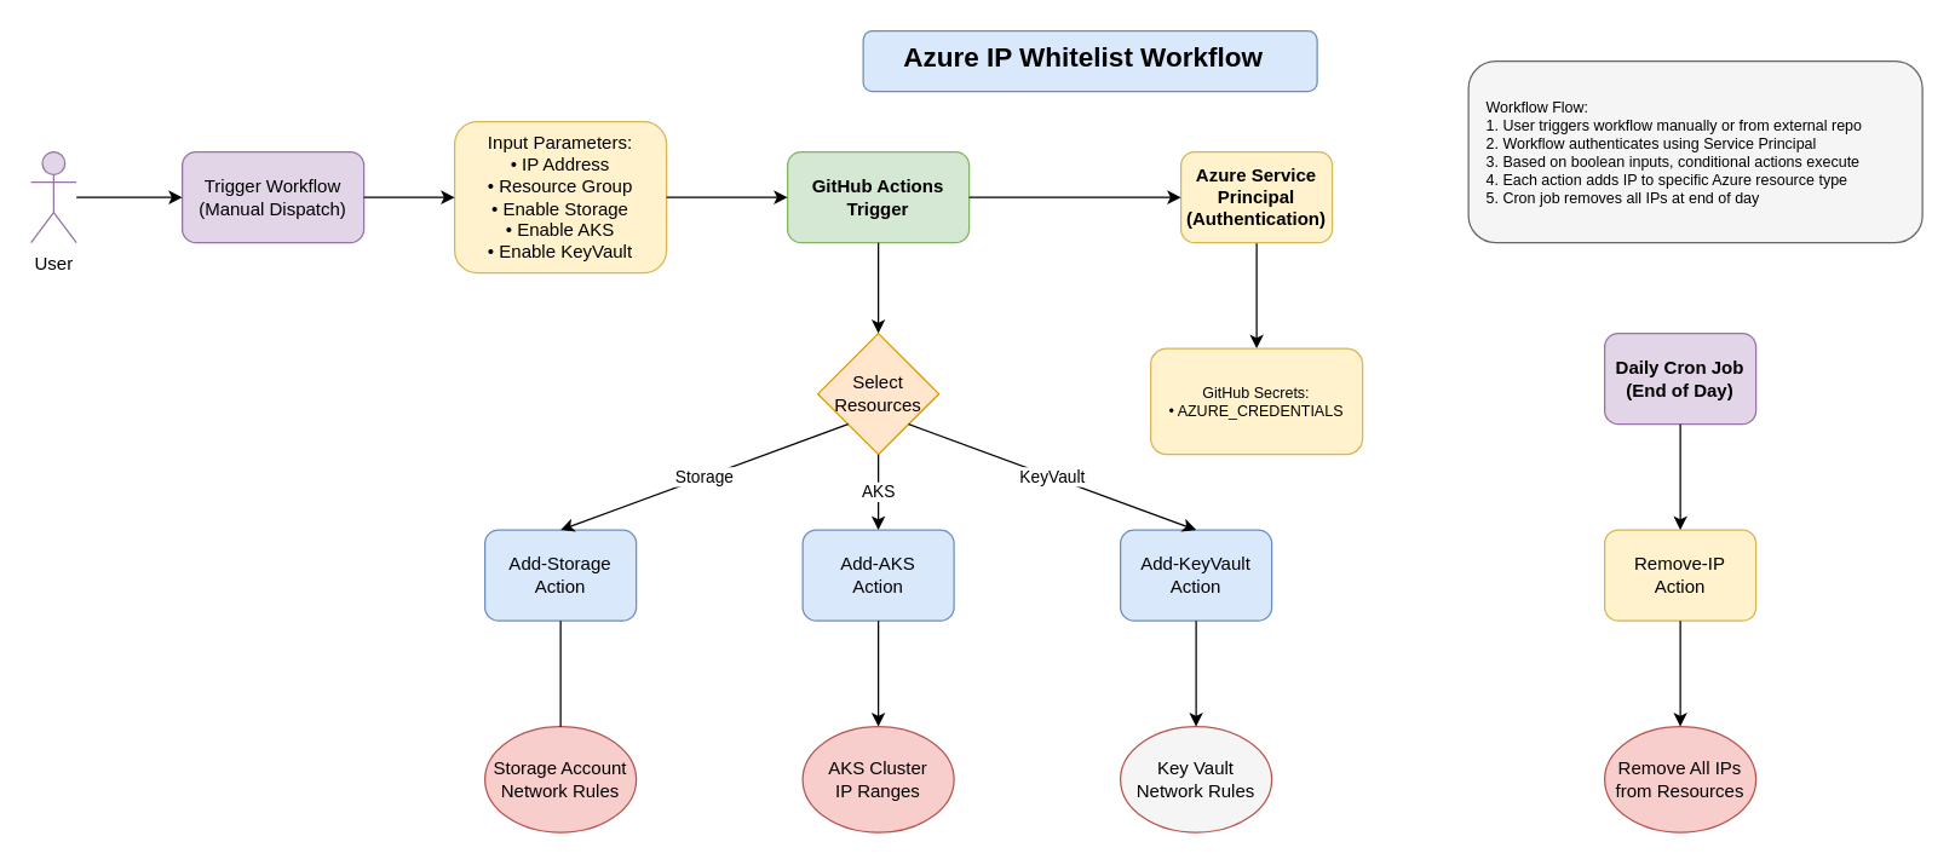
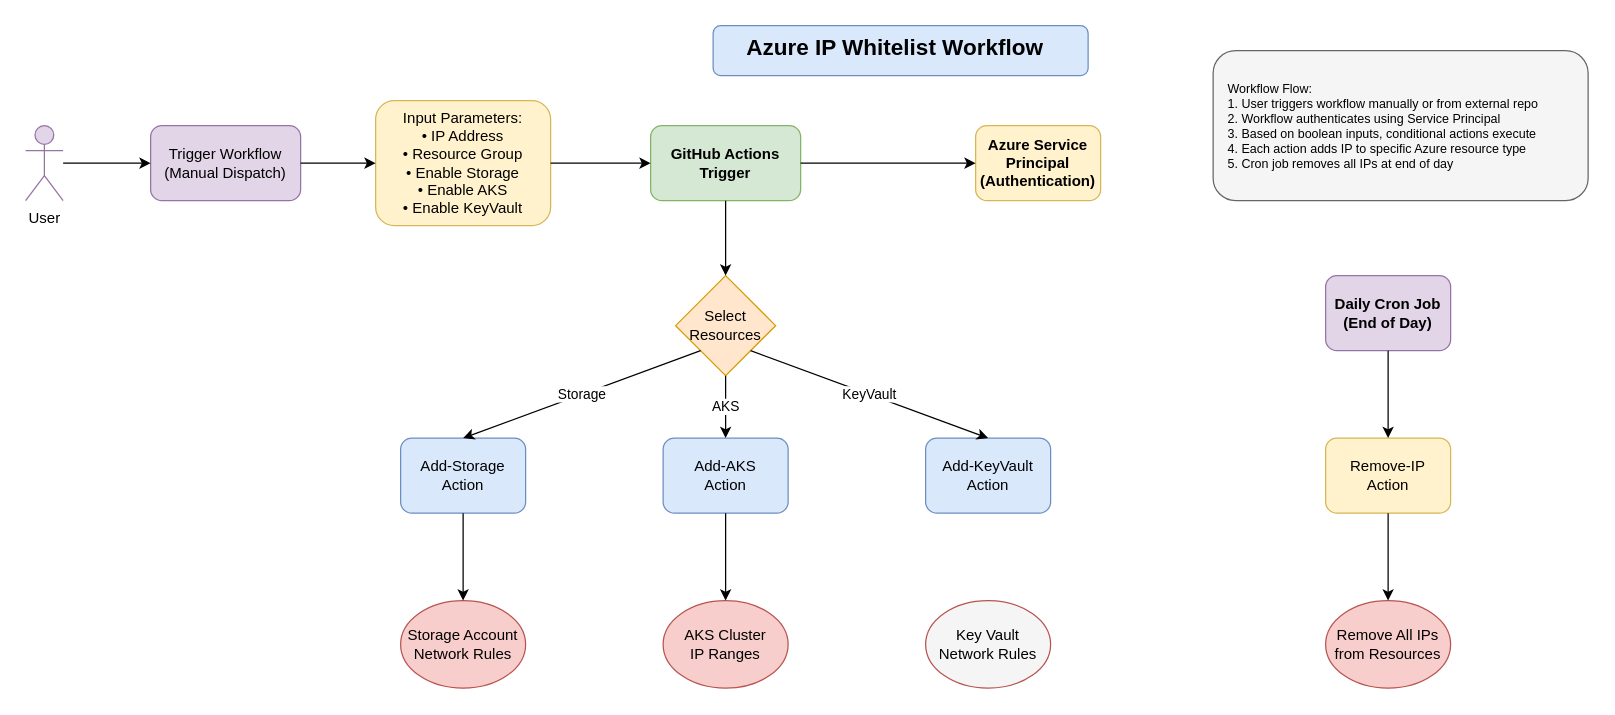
  <mxCell id="0" />
  <mxCell id="1" parent="0" />
  <mxCell id="2" value="     Azure IP Whitelist Workflow" style="text;fontSize=18;fontStyle=1;fillColor=#dae8fc;strokeColor=#6c8ebf;rounded=1;" parent="1" vertex="1"><mxGeometry x="570" y="20" width="300" height="40" as="geometry" /></mxCell>
  <mxCell id="3" value="User" style="shape=umlActor;verticalLabelPosition=bottom;verticalAlign=top;html=1;outlineConnect=0;fillColor=#e1d5e7;strokeColor=#9673a6;" parent="1" vertex="1"><mxGeometry x="20" y="100" width="30" height="60" as="geometry" /></mxCell>
  <mxCell id="4" value="Trigger Workflow&#10;(Manual Dispatch)" style="rounded=1;whiteSpace=wrap;html=1;fillColor=#e1d5e7;strokeColor=#9673a6;" parent="1" vertex="1"><mxGeometry x="120" y="100" width="120" height="60" as="geometry" /></mxCell>
  <mxCell id="5" value="Input Parameters:&#10;• IP Address&#10;• Resource Group&#10;• Enable Storage&#10;• Enable AKS&#10;• Enable KeyVault" style="rounded=1;whiteSpace=wrap;html=1;fillColor=#fff2cc;strokeColor=#d6b656;" parent="1" vertex="1"><mxGeometry x="300" y="80" width="140" height="100" as="geometry" /></mxCell>
  <mxCell id="6" value="GitHub Actions&#10;Trigger" style="rounded=1;whiteSpace=wrap;html=1;fillColor=#d5e8d4;strokeColor=#82b366;fontStyle=1;" parent="1" vertex="1"><mxGeometry x="520" y="100" width="120" height="60" as="geometry" /></mxCell>
- <mxCell id="7" value="" style="edgeStyle=orthogonalEdgeStyle;rounded=0;orthogonalLoop=1;jettySize=auto;html=1;" parent="1" source="8" target="32" edge="1"><mxGeometry relative="1" as="geometry" /></mxCell>
  <mxCell id="8" value="Azure Service Principal&lt;br&gt;(Authentication)" style="rounded=1;whiteSpace=wrap;html=1;fillColor=#fff2cc;strokeColor=#d6b656;fontStyle=1;" parent="1" vertex="1"><mxGeometry x="780" y="100" width="100" height="60" as="geometry" /></mxCell>
  <mxCell id="9" value="Select&#10;Resources" style="rhombus;whiteSpace=wrap;html=1;fillColor=#ffe6cc;strokeColor=#d79b00;" parent="1" vertex="1"><mxGeometry x="540" y="220" width="80" height="80" as="geometry" /></mxCell>
  <mxCell id="10" value="Add-Storage&#10;Action" style="rounded=1;whiteSpace=wrap;html=1;fillColor=#dae8fc;strokeColor=#6c8ebf;" parent="1" vertex="1"><mxGeometry x="320" y="350" width="100" height="60" as="geometry" /></mxCell>
  <mxCell id="11" value="Add-AKS&#10;Action" style="rounded=1;whiteSpace=wrap;html=1;fillColor=#dae8fc;strokeColor=#6c8ebf;" parent="1" vertex="1"><mxGeometry x="530" y="350" width="100" height="60" as="geometry" /></mxCell>
  <mxCell id="12" value="Add-KeyVault&#10;Action" style="rounded=1;whiteSpace=wrap;html=1;fillColor=#dae8fc;strokeColor=#6c8ebf;" parent="1" vertex="1"><mxGeometry x="740" y="350" width="100" height="60" as="geometry" /></mxCell>
  <mxCell id="13" value="Storage Account&#10;Network Rules" style="ellipse;whiteSpace=wrap;html=1;fillColor=#f8cecc;strokeColor=#b85450;" parent="1" vertex="1"><mxGeometry x="320" y="480" width="100" height="70" as="geometry" /></mxCell>
  <mxCell id="14" value="AKS Cluster&#10;IP Ranges" style="ellipse;whiteSpace=wrap;html=1;fillColor=#f8cecc;strokeColor=#b85450;" parent="1" vertex="1"><mxGeometry x="530" y="480" width="100" height="70" as="geometry" /></mxCell>
  <mxCell id="15" value="Key Vault&#10;Network Rules" style="ellipse;whiteSpace=wrap;html=1;fillColor=#f5f5f5;strokeColor=#b85450;" parent="1" vertex="1"><mxGeometry x="740" y="480" width="100" height="70" as="geometry" /></mxCell>
  <mxCell id="16" value="Daily Cron Job&#10;(End of Day)" style="rounded=1;whiteSpace=wrap;html=1;fillColor=#e1d5e7;strokeColor=#9673a6;fontStyle=1;" parent="1" vertex="1"><mxGeometry x="1060" y="220" width="100" height="60" as="geometry" /></mxCell>
  <mxCell id="17" value="Remove-IP&#10;Action" style="rounded=1;whiteSpace=wrap;html=1;fillColor=#fff2cc;strokeColor=#d6b656;" parent="1" vertex="1"><mxGeometry x="1060" y="350" width="100" height="60" as="geometry" /></mxCell>
  <mxCell id="18" value="Remove All IPs&#10;from Resources" style="ellipse;whiteSpace=wrap;html=1;fillColor=#f8cecc;strokeColor=#b85450;" parent="1" vertex="1"><mxGeometry x="1060" y="480" width="100" height="70" as="geometry" /></mxCell>
  <mxCell id="19" value="" style="endArrow=classic;html=1;exitX=1;exitY=0.5;entryX=0;entryY=0.5;" parent="1" source="3" target="4" edge="1"><mxGeometry width="50" height="50" relative="1" as="geometry"><mxPoint x="320" y="300" as="sourcePoint" /><mxPoint x="370" y="250" as="targetPoint" /></mxGeometry></mxCell>
  <mxCell id="20" value="" style="endArrow=classic;html=1;exitX=1;exitY=0.5;entryX=0;entryY=0.5;" parent="1" source="4" target="5" edge="1"><mxGeometry width="50" height="50" relative="1" as="geometry"><mxPoint x="320" y="300" as="sourcePoint" /><mxPoint x="370" y="250" as="targetPoint" /></mxGeometry></mxCell>
  <mxCell id="21" value="" style="endArrow=classic;html=1;exitX=1;exitY=0.5;entryX=0;entryY=0.5;" parent="1" source="5" target="6" edge="1"><mxGeometry width="50" height="50" relative="1" as="geometry"><mxPoint x="320" y="300" as="sourcePoint" /><mxPoint x="370" y="250" as="targetPoint" /></mxGeometry></mxCell>
  <mxCell id="22" value="" style="endArrow=classic;html=1;exitX=1;exitY=0.5;entryX=0;entryY=0.5;" parent="1" source="6" target="8" edge="1"><mxGeometry width="50" height="50" relative="1" as="geometry"><mxPoint x="320" y="300" as="sourcePoint" /><mxPoint x="370" y="250" as="targetPoint" /></mxGeometry></mxCell>
  <mxCell id="23" value="" style="endArrow=classic;html=1;exitX=0.5;exitY=1;entryX=0.5;entryY=0;" parent="1" source="6" target="9" edge="1"><mxGeometry width="50" height="50" relative="1" as="geometry"><mxPoint x="320" y="300" as="sourcePoint" /><mxPoint x="370" y="250" as="targetPoint" /></mxGeometry></mxCell>
  <mxCell id="24" value="Storage" style="endArrow=classic;html=1;exitX=0;exitY=1;entryX=0.5;entryY=0;" parent="1" source="9" target="10" edge="1"><mxGeometry width="50" height="50" relative="1" as="geometry"><mxPoint x="320" y="300" as="sourcePoint" /><mxPoint x="370" y="250" as="targetPoint" /></mxGeometry></mxCell>
  <mxCell id="25" value="AKS" style="endArrow=classic;html=1;exitX=0.5;exitY=1;entryX=0.5;entryY=0;" parent="1" source="9" target="11" edge="1"><mxGeometry width="50" height="50" relative="1" as="geometry"><mxPoint x="320" y="300" as="sourcePoint" /><mxPoint x="370" y="250" as="targetPoint" /></mxGeometry></mxCell>
  <mxCell id="26" value="KeyVault" style="endArrow=classic;html=1;exitX=1;exitY=1;entryX=0.5;entryY=0;" parent="1" source="9" target="12" edge="1"><mxGeometry width="50" height="50" relative="1" as="geometry"><mxPoint x="320" y="300" as="sourcePoint" /><mxPoint x="370" y="250" as="targetPoint" /></mxGeometry></mxCell>
- <mxCell id="27" value="" style="endArrow=none;html=1;exitX=0.5;exitY=1;entryX=0.5;entryY=0;" parent="1" source="10" target="13" edge="1"><mxGeometry width="50" height="50" relative="1" as="geometry"><mxPoint x="320" y="400" as="sourcePoint" /><mxPoint x="370" y="350" as="targetPoint" /></mxGeometry></mxCell>
+ <mxCell id="27" value="" style="endArrow=classic;html=1;exitX=0.5;exitY=1;entryX=0.5;entryY=0;" parent="1" source="10" target="13" edge="1"><mxGeometry width="50" height="50" relative="1" as="geometry"><mxPoint x="320" y="400" as="sourcePoint" /><mxPoint x="370" y="350" as="targetPoint" /></mxGeometry></mxCell>
  <mxCell id="28" value="" style="endArrow=classic;html=1;exitX=0.5;exitY=1;entryX=0.5;entryY=0;" parent="1" source="11" target="14" edge="1"><mxGeometry width="50" height="50" relative="1" as="geometry"><mxPoint x="320" y="400" as="sourcePoint" /><mxPoint x="370" y="350" as="targetPoint" /></mxGeometry></mxCell>
- <mxCell id="29" value="" style="endArrow=classic;html=1;exitX=0.5;exitY=1;entryX=0.5;entryY=0;" parent="1" source="12" target="15" edge="1"><mxGeometry width="50" height="50" relative="1" as="geometry"><mxPoint x="320" y="400" as="sourcePoint" /><mxPoint x="370" y="350" as="targetPoint" /></mxGeometry></mxCell>
  <mxCell id="30" value="" style="endArrow=classic;html=1;exitX=0.5;exitY=1;entryX=0.5;entryY=0;" parent="1" source="16" target="17" edge="1"><mxGeometry width="50" height="50" relative="1" as="geometry"><mxPoint x="260" y="530" as="sourcePoint" /><mxPoint x="310" y="480" as="targetPoint" /></mxGeometry></mxCell>
  <mxCell id="31" value="" style="endArrow=classic;html=1;exitX=0.5;exitY=1;entryX=0.5;entryY=0;" parent="1" source="17" target="18" edge="1"><mxGeometry width="50" height="50" relative="1" as="geometry"><mxPoint x="260" y="530" as="sourcePoint" /><mxPoint x="310" y="480" as="targetPoint" /></mxGeometry></mxCell>
- <mxCell id="32" value="GitHub Secrets:&lt;br&gt;• AZURE_CREDENTIALS" style="rounded=1;whiteSpace=wrap;html=1;fillColor=#fff2cc;strokeColor=#d6b656;fontSize=10;" parent="1" vertex="1"><mxGeometry x="760" y="230" width="140" height="70" as="geometry" /></mxCell>
  <mxCell id="33" value="Workflow Flow:&#10;1. User triggers workflow manually or from external repo&#10;2. Workflow authenticates using Service Principal&#10;3. Based on boolean inputs, conditional actions execute&#10;4. Each action adds IP to specific Azure resource type&#10;5. Cron job removes all IPs at end of day" style="rounded=1;whiteSpace=wrap;html=1;fillColor=#f5f5f5;strokeColor=#666666;fontSize=10;align=left;spacingLeft=10;" parent="1" vertex="1"><mxGeometry x="970" y="40" width="300" height="120" as="geometry" /></mxCell>
